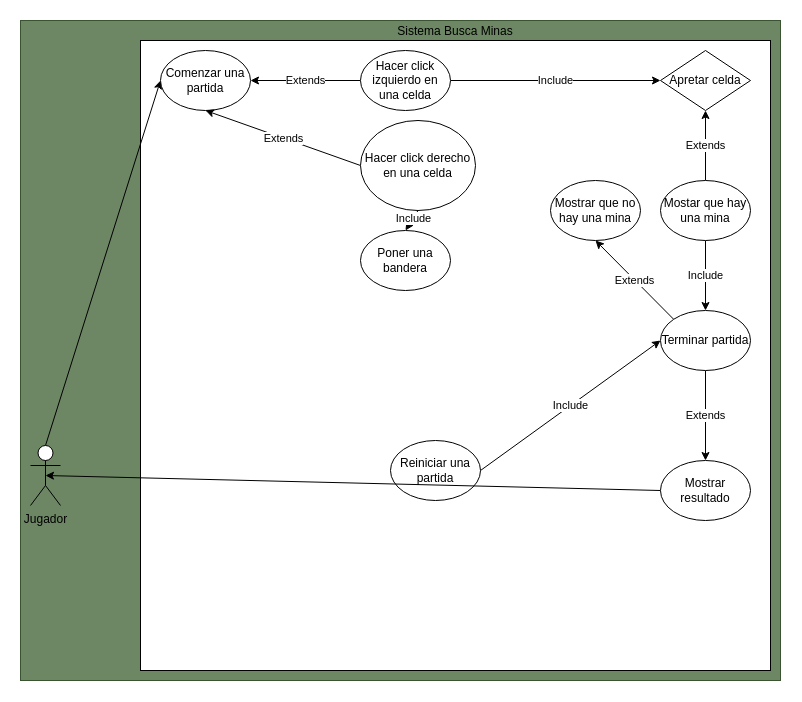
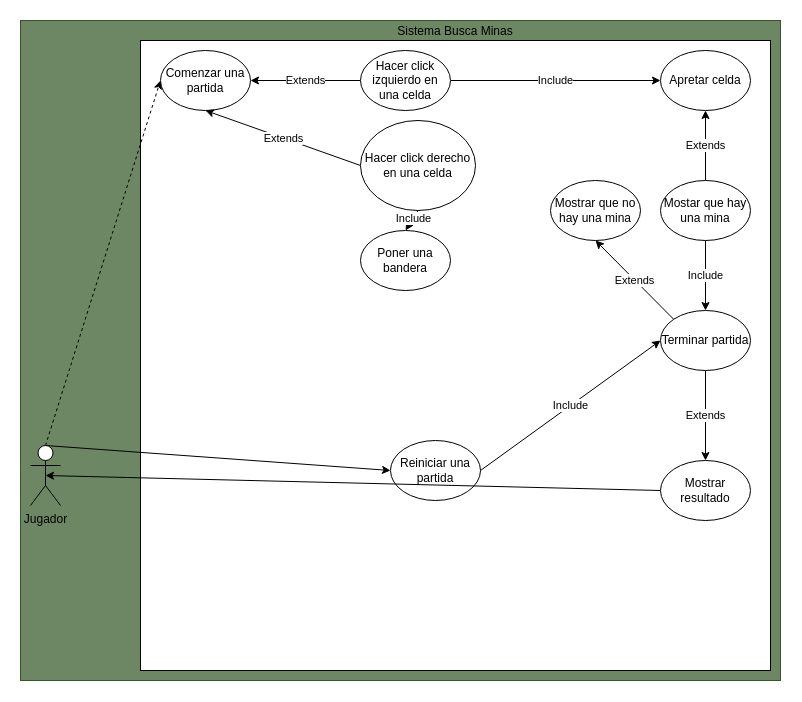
  <mxCell id="0" />
  <mxCell id="1" parent="0" />
  <mxCell id="2" value="" style="rounded=0;whiteSpace=wrap;html=1;fillStyle=auto;strokeColor=#3A5431;fillColor=#6d8764;fontColor=#ffffff;" vertex="1" parent="1"><mxGeometry x="20" y="20" width="760" height="660" as="geometry" /></mxCell>
  <mxCell id="3" value="Sistema Busca Minas" style="whiteSpace=wrap;html=1;aspect=fixed;labelPosition=center;verticalLabelPosition=top;align=center;verticalAlign=bottom;" parent="1" vertex="1"><mxGeometry x="140" y="40" width="630" height="630" as="geometry" /></mxCell>
- <mxCell id="5" style="edgeStyle=none;html=1;exitX=0.5;exitY=0;exitDx=0;exitDy=0;exitPerimeter=0;entryX=0;entryY=0.5;entryDx=0;entryDy=0;" parent="1" source="6" target="7" edge="1"><mxGeometry relative="1" as="geometry" /></mxCell>
+ <mxCell id="4" style="edgeStyle=none;html=1;exitX=0.5;exitY=0;exitDx=0;exitDy=0;exitPerimeter=0;entryX=0;entryY=0.5;entryDx=0;entryDy=0;" parent="1" source="6" target="9" edge="1"><mxGeometry relative="1" as="geometry" /></mxCell>
+ <mxCell id="5" style="edgeStyle=none;html=1;exitX=0.5;exitY=0;exitDx=0;exitDy=0;exitPerimeter=0;entryX=0;entryY=0.5;entryDx=0;entryDy=0;dashed=1;" parent="1" source="6" target="7" edge="1"><mxGeometry relative="1" as="geometry" /></mxCell>
  <mxCell id="6" value="Jugador" style="shape=umlActor;verticalLabelPosition=bottom;verticalAlign=top;html=1;outlineConnect=0;" parent="1" vertex="1"><mxGeometry x="30" y="445" width="30" height="60" as="geometry" /></mxCell>
  <mxCell id="7" value="Comenzar una partida" style="ellipse;whiteSpace=wrap;html=1;" parent="1" vertex="1"><mxGeometry x="160" y="50" width="90" height="60" as="geometry" /></mxCell>
  <mxCell id="8" value="Include" style="edgeStyle=none;html=1;exitX=1;exitY=0.5;exitDx=0;exitDy=0;entryX=0;entryY=0.5;entryDx=0;entryDy=0;" parent="1" source="9" target="18" edge="1"><mxGeometry relative="1" as="geometry" /></mxCell>
  <mxCell id="9" value="Reiniciar una partida" style="ellipse;whiteSpace=wrap;html=1;" parent="1" vertex="1"><mxGeometry x="390" y="440" width="90" height="60" as="geometry" /></mxCell>
  <mxCell id="10" value="Extends" style="edgeStyle=none;html=1;exitX=0;exitY=0.5;exitDx=0;exitDy=0;entryX=1;entryY=0.5;entryDx=0;entryDy=0;" parent="1" source="25" target="7" edge="1"><mxGeometry relative="1" as="geometry" /></mxCell>
- <mxCell id="11" value="Apretar celda" style="rhombus;whiteSpace=wrap;html=1;" parent="1" vertex="1"><mxGeometry x="660" y="50" width="90" height="60" as="geometry" /></mxCell>
+ <mxCell id="11" value="Apretar celda" style="ellipse;whiteSpace=wrap;html=1;" parent="1" vertex="1"><mxGeometry x="660" y="50" width="90" height="60" as="geometry" /></mxCell>
  <mxCell id="12" value="Poner una bandera" style="ellipse;whiteSpace=wrap;html=1;" parent="1" vertex="1"><mxGeometry x="360" y="230" width="90" height="60" as="geometry" /></mxCell>
  <mxCell id="13" value="Include" style="edgeStyle=none;html=1;exitX=0.5;exitY=1;exitDx=0;exitDy=0;entryX=0.5;entryY=0;entryDx=0;entryDy=0;" parent="1" source="15" target="18" edge="1"><mxGeometry relative="1" as="geometry" /></mxCell>
  <mxCell id="14" value="Extends" style="edgeStyle=none;html=1;exitX=0.5;exitY=0;exitDx=0;exitDy=0;entryX=0.5;entryY=1;entryDx=0;entryDy=0;" parent="1" source="15" target="11" edge="1"><mxGeometry relative="1" as="geometry" /></mxCell>
  <mxCell id="15" value="Mostar que hay una mina" style="ellipse;whiteSpace=wrap;html=1;" parent="1" vertex="1"><mxGeometry x="660" y="180" width="90" height="60" as="geometry" /></mxCell>
  <mxCell id="16" value="Extends" style="edgeStyle=none;html=1;exitX=0.5;exitY=1;exitDx=0;exitDy=0;entryX=0.5;entryY=0;entryDx=0;entryDy=0;" parent="1" source="18" target="20" edge="1"><mxGeometry relative="1" as="geometry" /></mxCell>
  <mxCell id="17" value="Extends" style="edgeStyle=none;html=1;exitX=0;exitY=0;exitDx=0;exitDy=0;entryX=0.5;entryY=1;entryDx=0;entryDy=0;" parent="1" source="18" target="26" edge="1"><mxGeometry relative="1" as="geometry" /></mxCell>
  <mxCell id="18" value="Terminar partida" style="ellipse;whiteSpace=wrap;html=1;" parent="1" vertex="1"><mxGeometry x="660" y="310" width="90" height="60" as="geometry" /></mxCell>
  <mxCell id="19" style="edgeStyle=none;html=1;exitX=0;exitY=0.5;exitDx=0;exitDy=0;entryX=0.5;entryY=0.5;entryDx=0;entryDy=0;entryPerimeter=0;" parent="1" source="20" target="6" edge="1"><mxGeometry relative="1" as="geometry" /></mxCell>
  <mxCell id="20" value="Mostrar resultado" style="ellipse;whiteSpace=wrap;html=1;" parent="1" vertex="1"><mxGeometry x="660" y="460" width="90" height="60" as="geometry" /></mxCell>
  <mxCell id="21" value="Include" style="edgeStyle=none;html=1;exitX=0.5;exitY=1;exitDx=0;exitDy=0;entryX=0.5;entryY=0;entryDx=0;entryDy=0;" parent="1" source="23" target="12" edge="1"><mxGeometry x="-0.2" relative="1" as="geometry"><mxPoint as="offset" /></mxGeometry></mxCell>
  <mxCell id="22" value="Extends" style="edgeStyle=none;html=1;exitX=0;exitY=0.5;exitDx=0;exitDy=0;entryX=0.5;entryY=1;entryDx=0;entryDy=0;" parent="1" source="23" target="7" edge="1"><mxGeometry relative="1" as="geometry" /></mxCell>
  <mxCell id="23" value="Hacer click derecho en una celda" style="ellipse;whiteSpace=wrap;html=1;" parent="1" vertex="1"><mxGeometry x="360" y="120" width="115" height="90" as="geometry" /></mxCell>
  <mxCell id="24" value="Include" style="edgeStyle=none;html=1;exitX=1;exitY=0.5;exitDx=0;exitDy=0;entryX=0;entryY=0.5;entryDx=0;entryDy=0;" parent="1" source="25" target="11" edge="1"><mxGeometry relative="1" as="geometry" /></mxCell>
  <mxCell id="25" value="Hacer click izquierdo en una celda" style="ellipse;whiteSpace=wrap;html=1;" parent="1" vertex="1"><mxGeometry x="360" y="50" width="90" height="60" as="geometry" /></mxCell>
  <mxCell id="26" value="Mostrar que no hay una mina" style="ellipse;whiteSpace=wrap;html=1;" parent="1" vertex="1"><mxGeometry x="550" y="180" width="90" height="60" as="geometry" /></mxCell>
